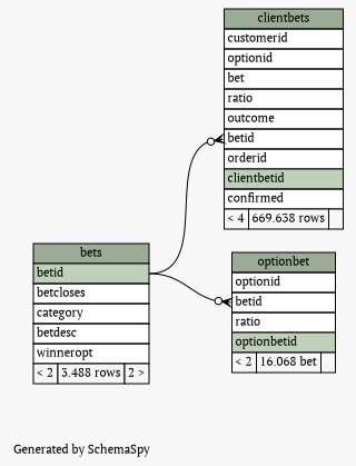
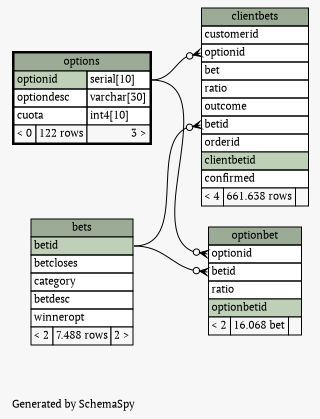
  digraph {
    bgcolor="#f7f7f7"
    fontname="PT Serif"
    fontsize=11
    label="\nGenerated by SchemaSpy"
    labeljust=l
    nodesep=0.18
    rankdir=RL
    ranksep=0.46
    node [fontname="PT Serif" fontsize=11 shape=plaintext]
    edge [arrowhead=none arrowsize=0.8 arrowtail=crowodot dir=back fontname="PT Serif" headport="betid:e" tailport="betid:w"]
-   n1 [label=<     <TABLE BORDER="0" CELLBORDER="1" CELLSPACING="0" BGCOLOR="#ffffff">       <TR><TD COLSPAN="3" BGCOLOR="#9bab96" ALIGN="CENTER">bets</TD></TR>       <TR><TD PORT="betid" COLSPAN="3" BGCOLOR="#bed1b8" ALIGN="LEFT">betid</TD></TR>       <TR><TD PORT="betcloses" COLSPAN="3" ALIGN="LEFT">betcloses</TD></TR>       <TR><TD PORT="category" COLSPAN="3" ALIGN="LEFT">category</TD></TR>       <TR><TD PORT="betdesc" COLSPAN="3" ALIGN="LEFT">betdesc</TD></TR>       <TR><TD PORT="winneropt" COLSPAN="3" ALIGN="LEFT">winneropt</TD></TR>       <TR><TD ALIGN="LEFT" BGCOLOR="#f7f7f7">&lt; 2</TD><TD ALIGN="RIGHT" BGCOLOR="#f7f7f7">3.488 rows</TD><TD ALIGN="RIGHT" BGCOLOR="#f7f7f7">2 &gt;</TD></TR>     </TABLE>>]
-   n3 [label=<     <TABLE BORDER="0" CELLBORDER="1" CELLSPACING="0" BGCOLOR="#ffffff">       <TR><TD COLSPAN="3" BGCOLOR="#9bab96" ALIGN="CENTER">clientbets</TD></TR>       <TR><TD PORT="customerid" COLSPAN="3" ALIGN="LEFT">customerid</TD></TR>       <TR><TD PORT="optionid" COLSPAN="3" ALIGN="LEFT">optionid</TD></TR>       <TR><TD PORT="bet" COLSPAN="3" ALIGN="LEFT">bet</TD></TR>       <TR><TD PORT="ratio" COLSPAN="3" ALIGN="LEFT">ratio</TD></TR>       <TR><TD PORT="outcome" COLSPAN="3" ALIGN="LEFT">outcome</TD></TR>       <TR><TD PORT="betid" COLSPAN="3" ALIGN="LEFT">betid</TD></TR>       <TR><TD PORT="orderid" COLSPAN="3" ALIGN="LEFT">orderid</TD></TR>       <TR><TD PORT="clientbetid" COLSPAN="3" BGCOLOR="#bed1b8" ALIGN="LEFT">clientbetid</TD></TR>       <TR><TD PORT="confirmed" COLSPAN="3" ALIGN="LEFT">confirmed</TD></TR>       <TR><TD ALIGN="LEFT" BGCOLOR="#f7f7f7">&lt; 4</TD><TD ALIGN="RIGHT" BGCOLOR="#f7f7f7">669.638 rows</TD><TD ALIGN="RIGHT" BGCOLOR="#f7f7f7">  </TD></TR>     </TABLE>>]
+   n1 [label=<     <TABLE BORDER="0" CELLBORDER="1" CELLSPACING="0" BGCOLOR="#ffffff">       <TR><TD COLSPAN="3" BGCOLOR="#9bab96" ALIGN="CENTER">bets</TD></TR>       <TR><TD PORT="betid" COLSPAN="3" BGCOLOR="#bed1b8" ALIGN="LEFT">betid</TD></TR>       <TR><TD PORT="betcloses" COLSPAN="3" ALIGN="LEFT">betcloses</TD></TR>       <TR><TD PORT="category" COLSPAN="3" ALIGN="LEFT">category</TD></TR>       <TR><TD PORT="betdesc" COLSPAN="3" ALIGN="LEFT">betdesc</TD></TR>       <TR><TD PORT="winneropt" COLSPAN="3" ALIGN="LEFT">winneropt</TD></TR>       <TR><TD ALIGN="LEFT" BGCOLOR="#f7f7f7">&lt; 2</TD><TD ALIGN="RIGHT" BGCOLOR="#f7f7f7">7.488 rows</TD><TD ALIGN="RIGHT" BGCOLOR="#f7f7f7">2 &gt;</TD></TR>     </TABLE>>]
+   n2 [label=<     <TABLE BORDER="2" CELLBORDER="1" CELLSPACING="0" BGCOLOR="#ffffff">       <TR><TD COLSPAN="3" BGCOLOR="#9bab96" ALIGN="CENTER">options</TD></TR>       <TR><TD PORT="optionid" COLSPAN="2" BGCOLOR="#bed1b8" ALIGN="LEFT">optionid</TD><TD PORT="optionid.type" ALIGN="LEFT">serial[10]</TD></TR>       <TR><TD PORT="optiondesc" COLSPAN="2" ALIGN="LEFT">optiondesc</TD><TD PORT="optiondesc.type" ALIGN="LEFT">varchar[30]</TD></TR>       <TR><TD PORT="cuota" COLSPAN="2" ALIGN="LEFT">cuota</TD><TD PORT="cuota.type" ALIGN="LEFT">int4[10]</TD></TR>       <TR><TD ALIGN="LEFT" BGCOLOR="#f7f7f7">&lt; 0</TD><TD ALIGN="RIGHT" BGCOLOR="#f7f7f7">122 rows</TD><TD ALIGN="RIGHT" BGCOLOR="#f7f7f7">3 &gt;</TD></TR>     </TABLE>>]
+   n3 [label=<     <TABLE BORDER="0" CELLBORDER="1" CELLSPACING="0" BGCOLOR="#ffffff">       <TR><TD COLSPAN="3" BGCOLOR="#9bab96" ALIGN="CENTER">clientbets</TD></TR>       <TR><TD PORT="customerid" COLSPAN="3" ALIGN="LEFT">customerid</TD></TR>       <TR><TD PORT="optionid" COLSPAN="3" ALIGN="LEFT">optionid</TD></TR>       <TR><TD PORT="bet" COLSPAN="3" ALIGN="LEFT">bet</TD></TR>       <TR><TD PORT="ratio" COLSPAN="3" ALIGN="LEFT">ratio</TD></TR>       <TR><TD PORT="outcome" COLSPAN="3" ALIGN="LEFT">outcome</TD></TR>       <TR><TD PORT="betid" COLSPAN="3" ALIGN="LEFT">betid</TD></TR>       <TR><TD PORT="orderid" COLSPAN="3" ALIGN="LEFT">orderid</TD></TR>       <TR><TD PORT="clientbetid" COLSPAN="3" BGCOLOR="#bed1b8" ALIGN="LEFT">clientbetid</TD></TR>       <TR><TD PORT="confirmed" COLSPAN="3" ALIGN="LEFT">confirmed</TD></TR>       <TR><TD ALIGN="LEFT" BGCOLOR="#f7f7f7">&lt; 4</TD><TD ALIGN="RIGHT" BGCOLOR="#f7f7f7">661.638 rows</TD><TD ALIGN="RIGHT" BGCOLOR="#f7f7f7">  </TD></TR>     </TABLE>>]
    n4 [label=<     <TABLE BORDER="0" CELLBORDER="1" CELLSPACING="0" BGCOLOR="#ffffff">       <TR><TD COLSPAN="3" BGCOLOR="#9bab96" ALIGN="CENTER">optionbet</TD></TR>       <TR><TD PORT="optionid" COLSPAN="3" ALIGN="LEFT">optionid</TD></TR>       <TR><TD PORT="betid" COLSPAN="3" ALIGN="LEFT">betid</TD></TR>       <TR><TD PORT="ratio" COLSPAN="3" ALIGN="LEFT">ratio</TD></TR>       <TR><TD PORT="optionbetid" COLSPAN="3" BGCOLOR="#bed1b8" ALIGN="LEFT">optionbetid</TD></TR>       <TR><TD ALIGN="LEFT" BGCOLOR="#f7f7f7">&lt; 2</TD><TD ALIGN="RIGHT" BGCOLOR="#f7f7f7">16.068 bet</TD><TD ALIGN="RIGHT" BGCOLOR="#f7f7f7">  </TD></TR>     </TABLE>>]
    n3 -> n1
+   n3 -> n2 [headport="optionid.type:e" tailport="optionid:w"]
    n4 -> n1
+   n4 -> n2 [headport="optionid.type:e" tailport="optionid:w"]
  }
